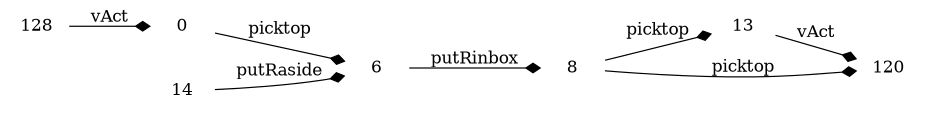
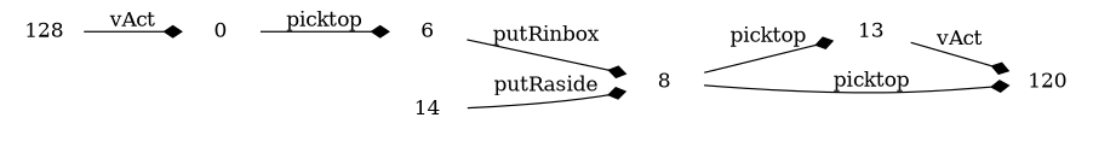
  digraph {
    rankdir=LR
    node [shape=plaintext]
    edge [arrowhead=diamond]
    128
    0
    6
    8
    13
    120
    14
    128 -> 0 [label=vAct]
    0 -> 6 [label=picktop]
    6 -> 8 [label=putRinbox]
    8 -> 13 [label=picktop]
    8 -> 120 [label=picktop]
    13 -> 120 [label=vAct]
-   14 -> 6 [label=putRaside]
+   14 -> 8 [label=putRaside]
  }
